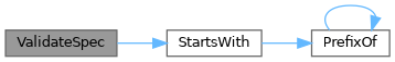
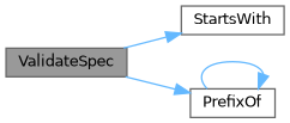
  digraph {
    rankdir=LR
    node [color=grey40 fillcolor=white fontname=Helvetica fontsize=10 shape=box style=filled]
    edge [color=steelblue1 fontname=Helvetica fontsize=10 labelfontname=Helvetica labelfontsize=10 style=solid]
    n1 [color=gray40 fillcolor=grey60 fontcolor=black height=0.2 label=ValidateSpec width=0.4]
    n2 [height=0.2 label=StartsWith width=0.4]
    n3 [height=0.2 label=PrefixOf width=0.4]
    n1 -> n2
-   n2 -> n3
+   n1 -> n3
    n3 -> n3
  }
